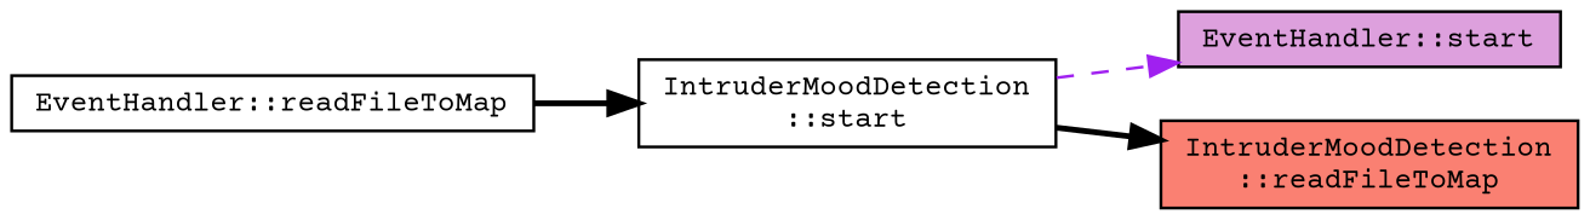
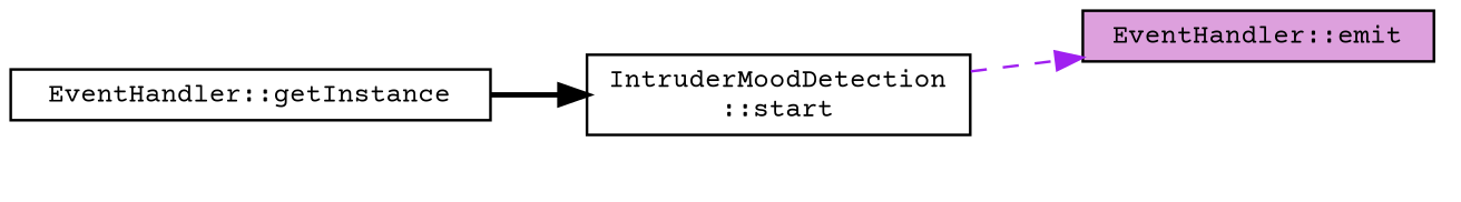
  digraph {
    fontname="Courier Prime"
    rankdir=LR
    node [color=black fillcolor=white fontname="Courier Prime" fontsize=10 shape=box style=filled]
    edge [color=black fontname="Courier Prime" fontsize=10 labelfontname=Helvetica labelfontsize=10 style=bold]
    n1 [fontcolor=black height=0.2 label="IntruderMoodDetection\l::start" width=0.4]
-   n2 [fillcolor=plum height=0.2 label="EventHandler::start" width=0.4]
-   n3 [fillcolor=salmon height=0.2 label="IntruderMoodDetection\l::readFileToMap" width=0.4]
-   n4 [height=0.2 label="EventHandler::readFileToMap" width=0.4]
+   n2 [fillcolor=plum height=0.2 label="EventHandler::emit" width=0.4]
+   n4 [height=0.2 label="EventHandler::getInstance" width=0.4]
    n1 -> n2 [color=purple style=dashed]
-   n1 -> n3
    n4 -> n1
  }
